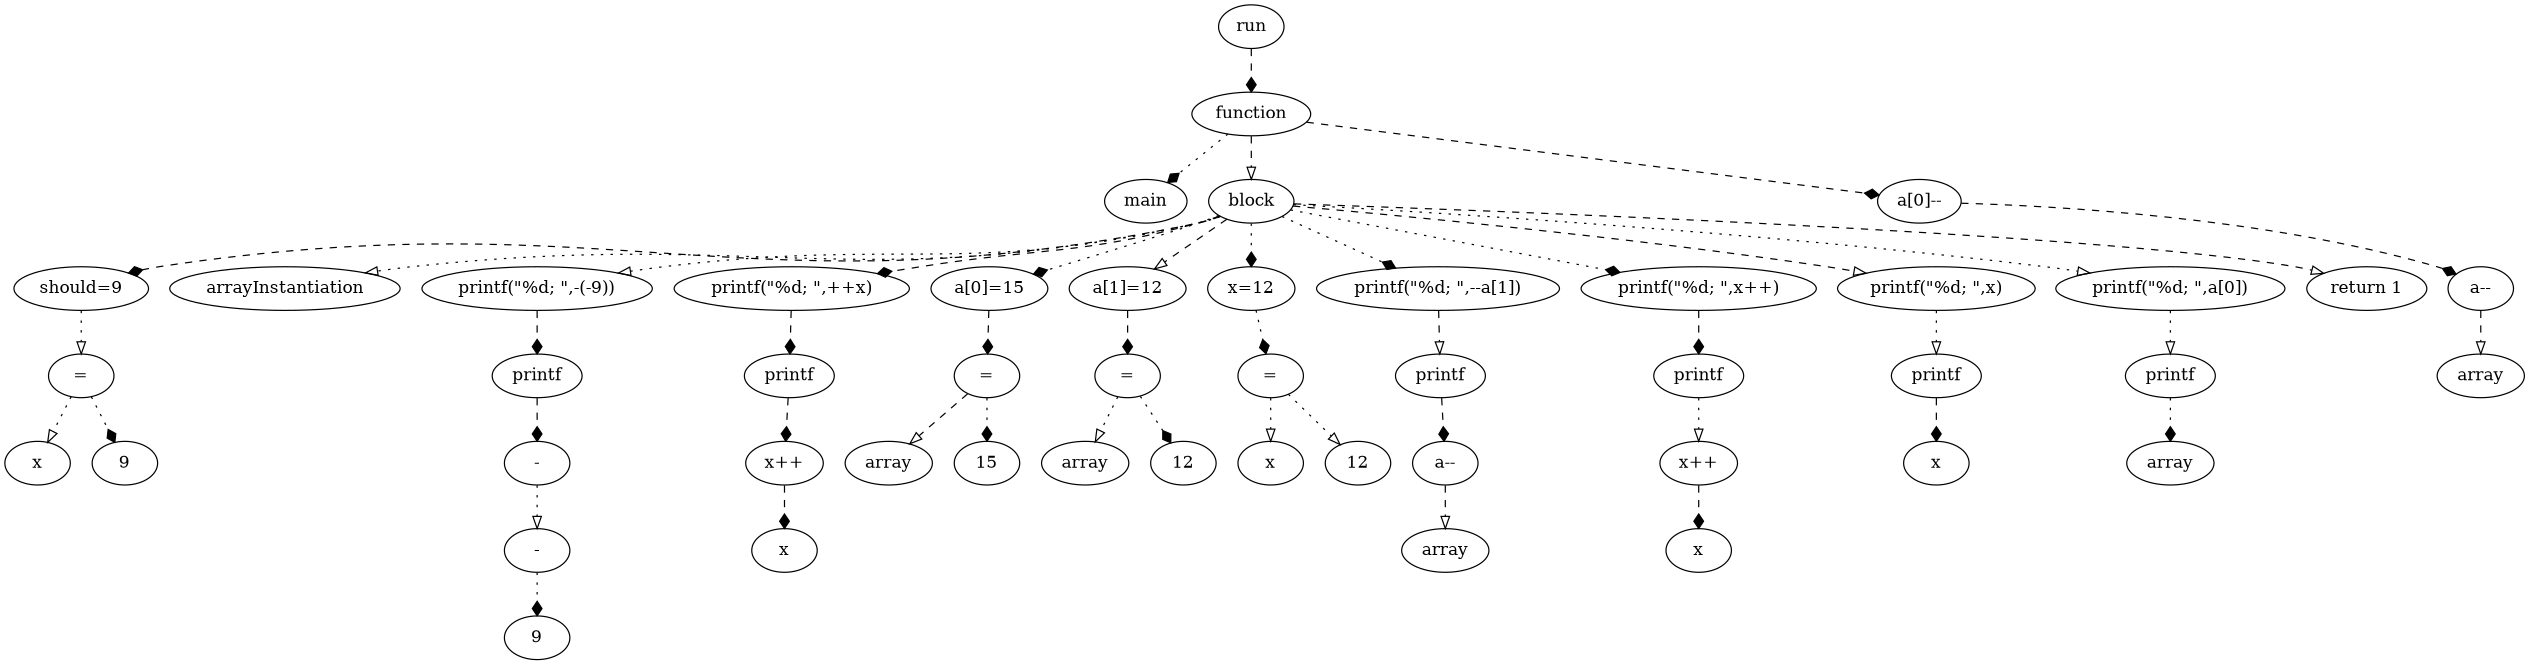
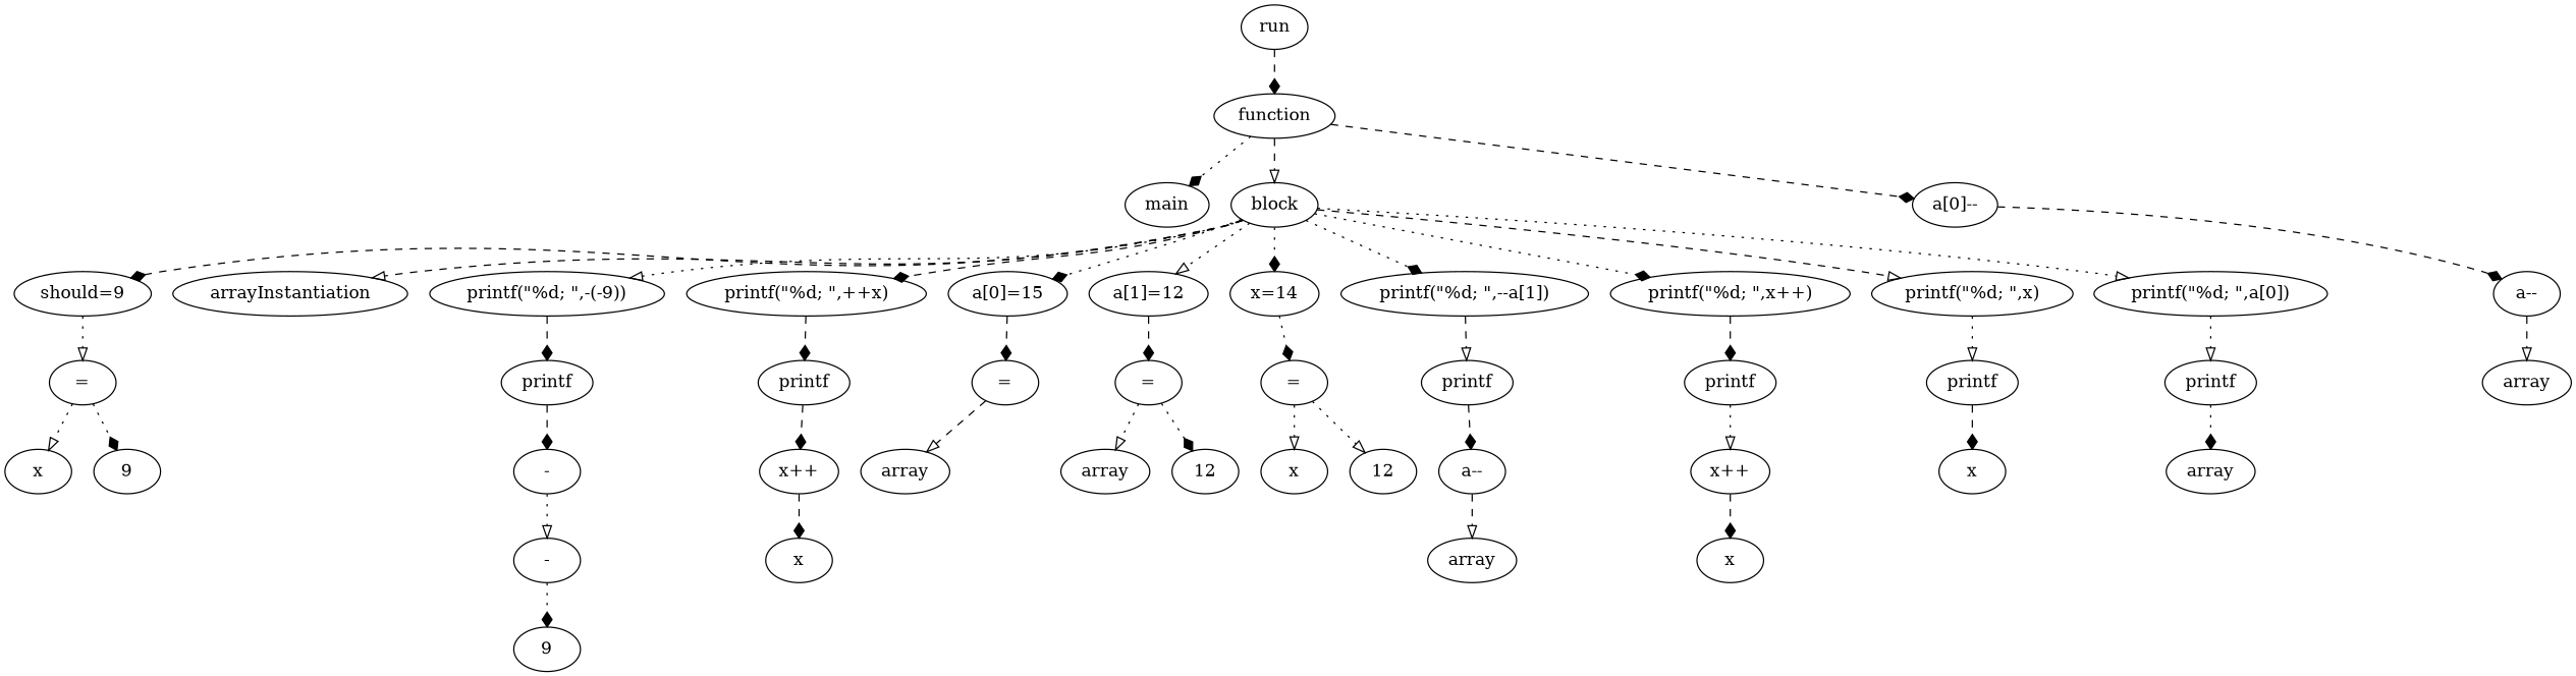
  digraph {
    edge [arrowhead=diamond style=dashed]
    n1 [label=run]
    n2 [label=function]
    n3 [label=main]
    n4 [label=block]
    n5 [label="a[0]--"]
    n6 [label="should=9"]
    n7 [label=arrayInstantiation]
    n8 [label="printf(\"%d; \",-(-9))"]
    n9 [label="printf(\"%d; \",++x)"]
    n10 [label="a[0]=15"]
    n11 [label="a[1]=12"]
-   n12 [label="x=12"]
+   n12 [label="x=14"]
    n13 [label="printf(\"%d; \",--a[1])"]
    n14 [label="printf(\"%d; \",x++)"]
    n15 [label="printf(\"%d; \",x)"]
    n16 [label="printf(\"%d; \",a[0])"]
-   n17 [label="return 1"]
    n18 [label="="]
    n19 [label=printf]
    n20 [label=printf]
    n21 [label="="]
    n22 [label="="]
    n23 [label="="]
    n24 [label=printf]
    n25 [label=printf]
    n26 [label=printf]
    n27 [label="a--"]
    n28 [label=printf]
    n29 [label=x]
    n30 [label=9]
    n31 [label="-"]
    n32 [label="-"]
    n33 [label=9]
    n34 [label="x++"]
    n35 [label=x]
    n36 [label=array]
-   n37 [label=15]
    n38 [label=array]
    n39 [label=12]
    n40 [label=x]
    n41 [label=12]
    n42 [label="a--"]
    n43 [label=array]
    n44 [label="x++"]
    n45 [label=x]
    n46 [label=x]
    n47 [label=array]
    n48 [label=array]
    n1 -> n2
    n2 -> n3 [style=dotted]
    n2 -> n4 [arrowhead=onormal]
    n2 -> n5
    n4 -> n6
-   n4 -> n7 [arrowhead=onormal style=dotted]
+   n4 -> n7 [arrowhead=onormal]
    n4 -> n8 [arrowhead=onormal style=dotted]
    n4 -> n9
    n4 -> n10 [style=dotted]
-   n4 -> n11 [arrowhead=onormal]
+   n4 -> n11 [arrowhead=onormal style=dotted]
    n4 -> n12 [style=dotted]
    n4 -> n13 [style=dotted]
    n4 -> n14 [style=dotted]
    n4 -> n15 [arrowhead=onormal]
    n4 -> n16 [arrowhead=onormal style=dotted]
-   n4 -> n17 [arrowhead=onormal]
    n5 -> n27
    n6 -> n18 [arrowhead=onormal style=dotted]
    n8 -> n19
    n9 -> n20
    n10 -> n21
    n11 -> n22
    n12 -> n23 [style=dotted]
    n13 -> n24 [arrowhead=onormal]
    n14 -> n25
    n15 -> n26 [arrowhead=onormal style=dotted]
    n16 -> n28 [arrowhead=onormal style=dotted]
    n18 -> n29 [arrowhead=onormal style=dotted]
    n18 -> n30 [style=dotted]
    n19 -> n31
    n20 -> n34
    n21 -> n36 [arrowhead=onormal]
-   n21 -> n37 [style=dotted]
    n22 -> n38 [arrowhead=onormal style=dotted]
    n22 -> n39 [style=dotted]
    n23 -> n40 [arrowhead=onormal style=dotted]
    n23 -> n41 [arrowhead=onormal style=dotted]
    n24 -> n42
    n25 -> n44 [arrowhead=onormal style=dotted]
    n26 -> n46
    n27 -> n47 [arrowhead=onormal]
    n28 -> n48 [style=dotted]
    n31 -> n32 [arrowhead=onormal style=dotted]
    n32 -> n33 [style=dotted]
    n34 -> n35
    n42 -> n43 [arrowhead=onormal]
    n44 -> n45
  }
